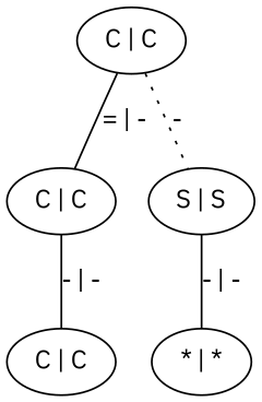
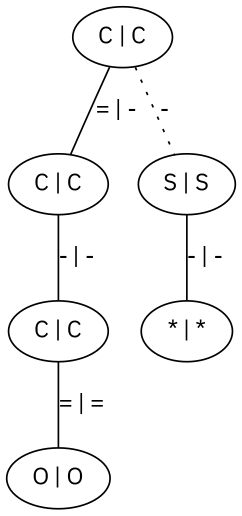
  graph {
    fontname="IBM Plex Sans"
    node [fontname="IBM Plex Sans"]
    edge [fontname="IBM Plex Sans"]
    n1 [label="C | C"]
    n2 [label="C | C"]
    n3 [label="S | S"]
    n4 [label="C | C"]
    n5 [label="* | *"]
+   n6 [label="O | O"]
    n1 -- n2 [label="= | -"]
    n1 -- n3 [label="-" style=dotted]
    n2 -- n4 [label="- | -"]
    n3 -- n5 [label="- | -"]
+   n4 -- n6 [label="= | ="]
  }
